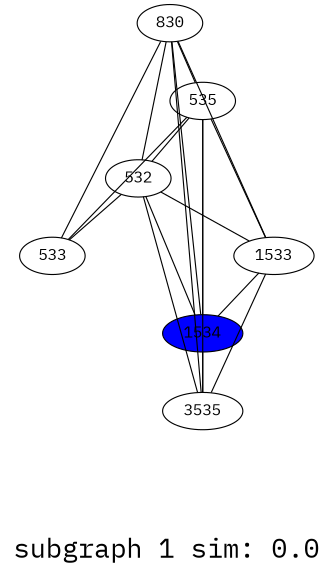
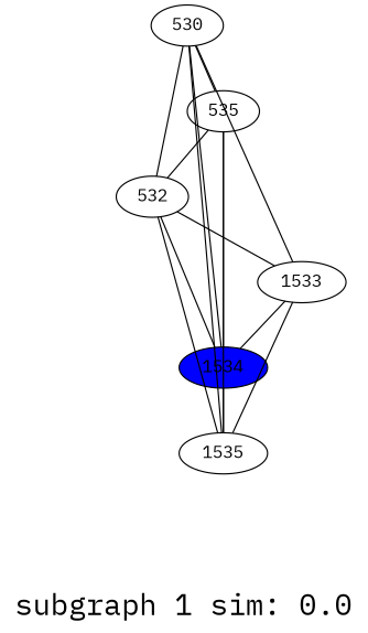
  graph {
    fontname="IBM Plex Mono"
    fontsize=24
    label="\nsubgraph 1 sim: 0.0\n"
    splines=false
    node [fontname="IBM Plex Mono" shape=ellipse]
    edge [fontname="IBM Plex Mono"]
-   530 [height=0.3 width=0.3 label=830]
+   530 [height=0.3 width=0.3]
    n2 [height=0.3 label=535 width=0.3]
    532 [height=0.3 width=0.3]
-   533 [height=0.3 width=0.3]
    1533 [height=0.3 width=0.3]
    1534 [fillcolor=blue height=0.3 style=filled width=0.3]
-   1535 [height=0.3 width=0.3 label=3535]
+   1535 [height=0.3 width=0.3]
    530 -- n2
    530 -- 532
-   530 -- 533
    530 -- 1533
    530 -- 1534
    530 -- 1535
    n2 -- 532
-   n2 -- 533
-   n2 -- 1533
    n2 -- 1534
    n2 -- 1535
-   532 -- 533
    532 -- 1533
    532 -- 1534
    532 -- 1535
    1533 -- 1534
    1533 -- 1535
    1534 -- 1535
  }
